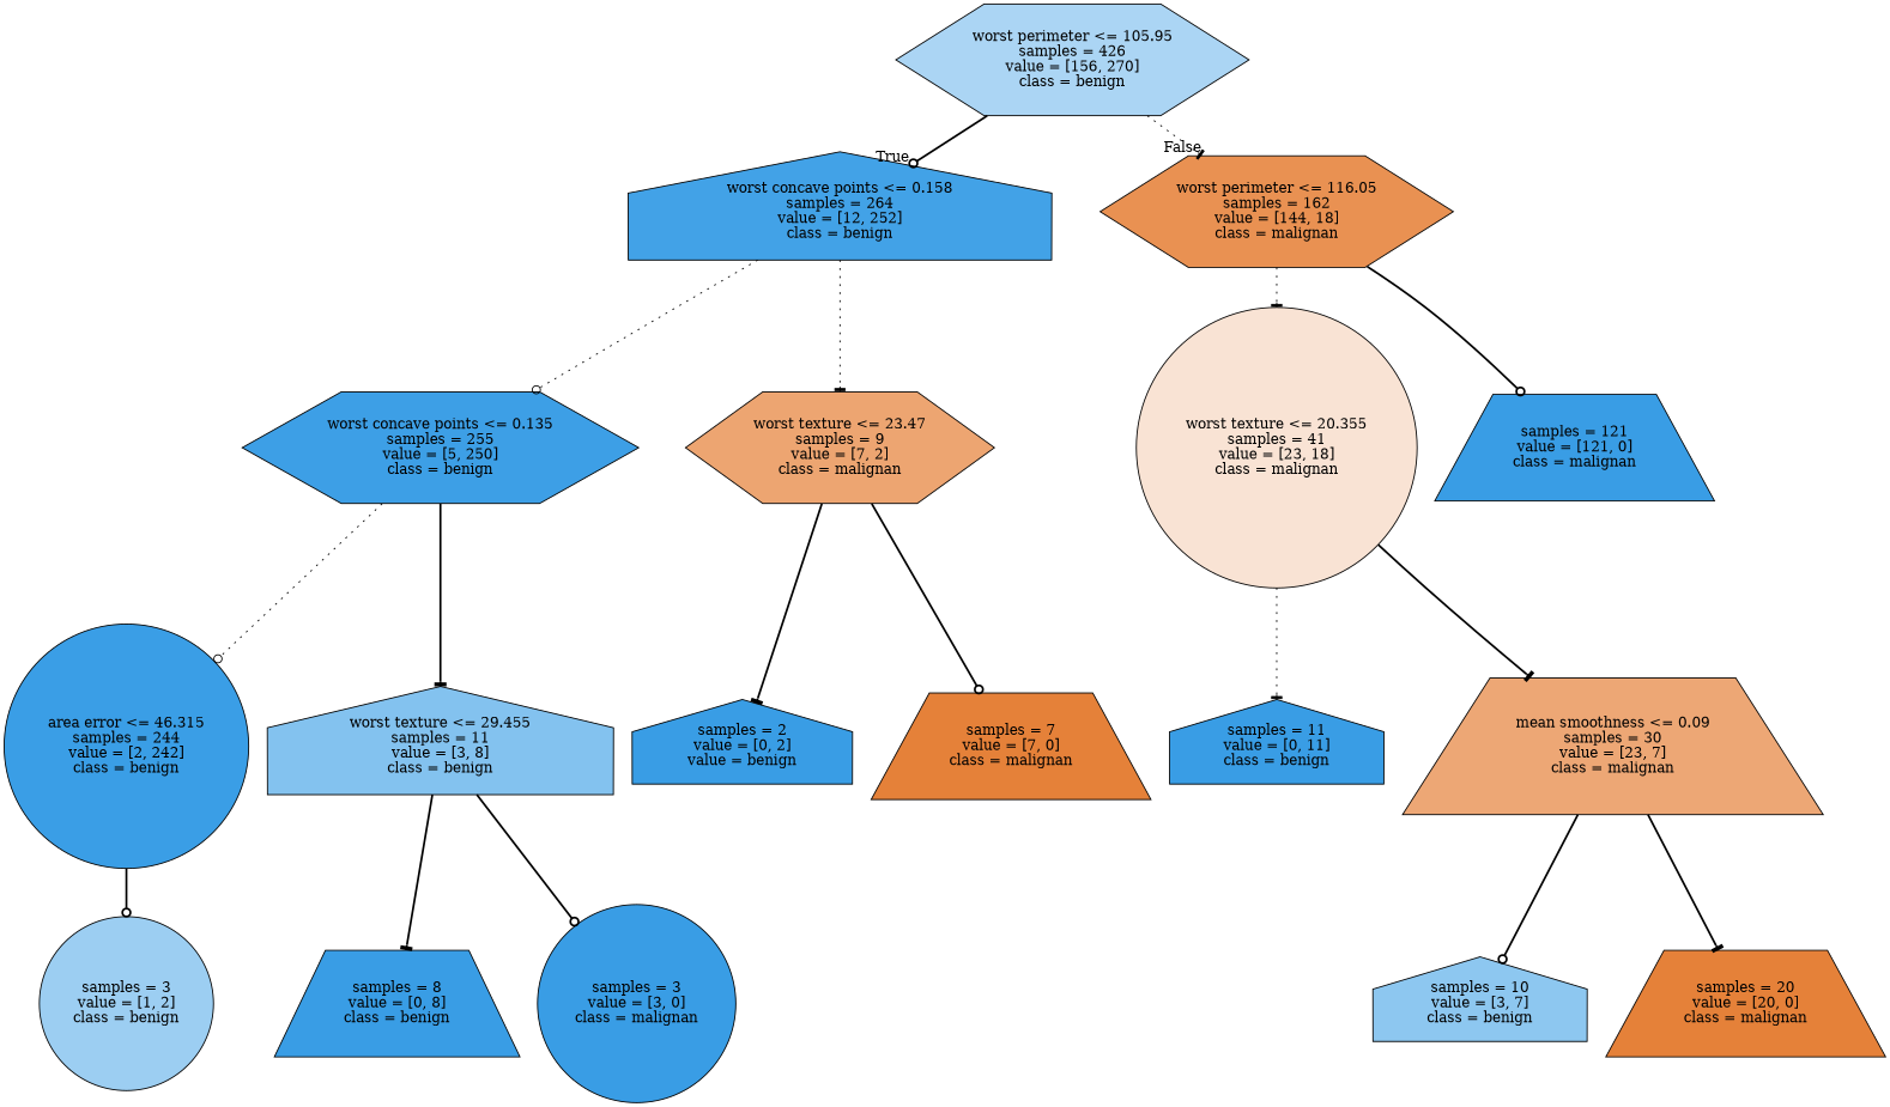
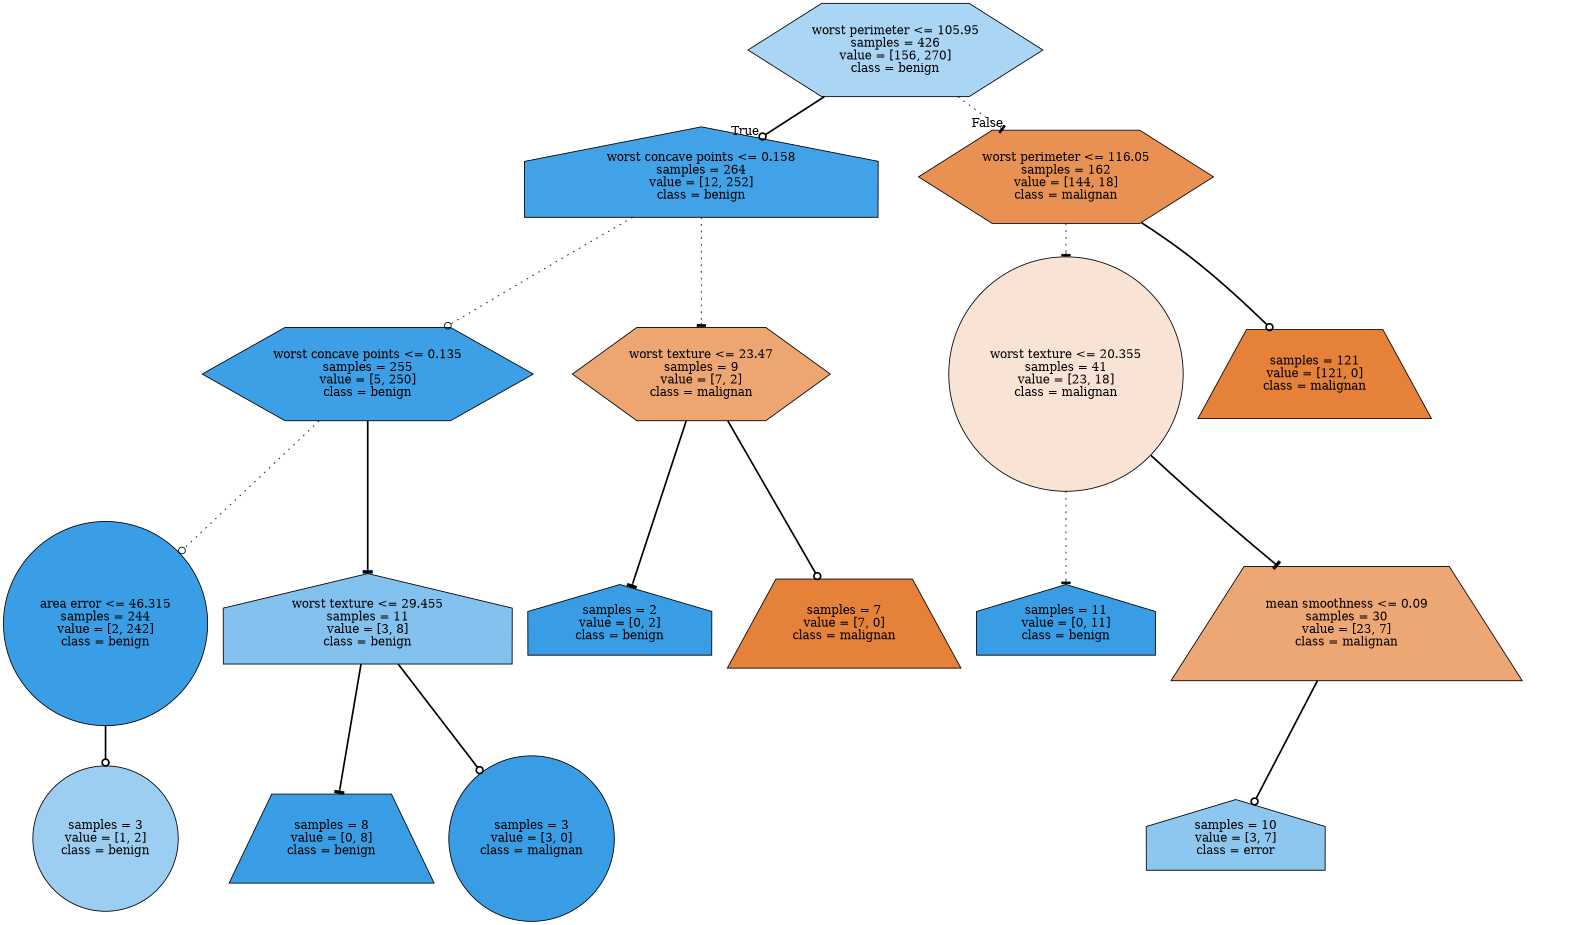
  digraph {
    node [color=black fillcolor="#399de5ff" shape=house style=filled]
    edge [arrowhead=tee style=bold]
    n1 [fillcolor="#399de56c" label="worst perimeter <= 105.95\nsamples = 426\nvalue = [156, 270]\nclass = benign" shape=hexagon]
    n2 [fillcolor="#399de5f3" label="worst concave points <= 0.158\nsamples = 264\nvalue = [12, 252]\nclass = benign"]
    n3 [fillcolor="#e58139df" label="worst perimeter <= 116.05\nsamples = 162\nvalue = [144, 18]\nclass = malignan" shape=hexagon]
    n4 [fillcolor="#399de5fa" label="worst concave points <= 0.135\nsamples = 255\nvalue = [5, 250]\nclass = benign" shape=hexagon]
    n5 [fillcolor="#e58139b6" label="worst texture <= 23.47\nsamples = 9\nvalue = [7, 2]\nclass = malignan" shape=hexagon]
    n6 [fillcolor="#e5813937" label="worst texture <= 20.355\nsamples = 41\nvalue = [23, 18]\nclass = malignan" shape=circle]
-   n7 [label="samples = 121\nvalue = [121, 0]\nclass = malignan" shape=trapezium]
+   n7 [fillcolor="#e58139ff" label="samples = 121\nvalue = [121, 0]\nclass = malignan" shape=trapezium]
    n8 [fillcolor="#399de5fd" label="area error <= 46.315\nsamples = 244\nvalue = [2, 242]\nclass = benign" shape=circle]
    n9 [fillcolor="#399de59f" label="worst texture <= 29.455\nsamples = 11\nvalue = [3, 8]\nclass = benign"]
-   n10 [label="samples = 2\nvalue = [0, 2]\nvalue = benign"]
+   n10 [label="samples = 2\nvalue = [0, 2]\nclass = benign"]
    n11 [fillcolor="#e58139ff" label="samples = 7\nvalue = [7, 0]\nclass = malignan" shape=trapezium]
    n12 [fillcolor="#399de57f" label="samples = 3\nvalue = [1, 2]\nclass = benign" shape=circle]
    n13 [label="samples = 8\nvalue = [0, 8]\nclass = benign" shape=trapezium]
    n14 [label="samples = 3\nvalue = [3, 0]\nclass = malignan" shape=circle]
    n15 [label="samples = 11\nvalue = [0, 11]\nclass = benign"]
    n16 [fillcolor="#e58139b1" label="mean smoothness <= 0.09\nsamples = 30\nvalue = [23, 7]\nclass = malignan" shape=trapezium]
-   n17 [fillcolor="#399de592" label="samples = 10\nvalue = [3, 7]\nclass = benign"]
-   n18 [fillcolor="#e58139ff" label="samples = 20\nvalue = [20, 0]\nclass = malignan" shape=trapezium]
+   n17 [fillcolor="#399de592" label="samples = 10\nvalue = [3, 7]\nclass = error"]
    n1 -> n2 [arrowhead=odot headlabel=True labelangle=45 labeldistance=2.5]
    n1 -> n3 [headlabel=False labelangle=-45 labeldistance=2.5 style=dotted]
    n2 -> n4 [arrowhead=odot style=dotted]
    n2 -> n5 [style=dotted]
    n3 -> n6 [style=dotted]
    n3 -> n7 [arrowhead=odot]
    n4 -> n8 [arrowhead=odot style=dotted]
    n4 -> n9
    n5 -> n10
    n5 -> n11 [arrowhead=odot]
    n6 -> n15 [style=dotted]
    n6 -> n16
    n8 -> n12 [arrowhead=odot]
    n9 -> n13
    n9 -> n14 [arrowhead=odot]
    n16 -> n17 [arrowhead=odot]
-   n16 -> n18
  }
